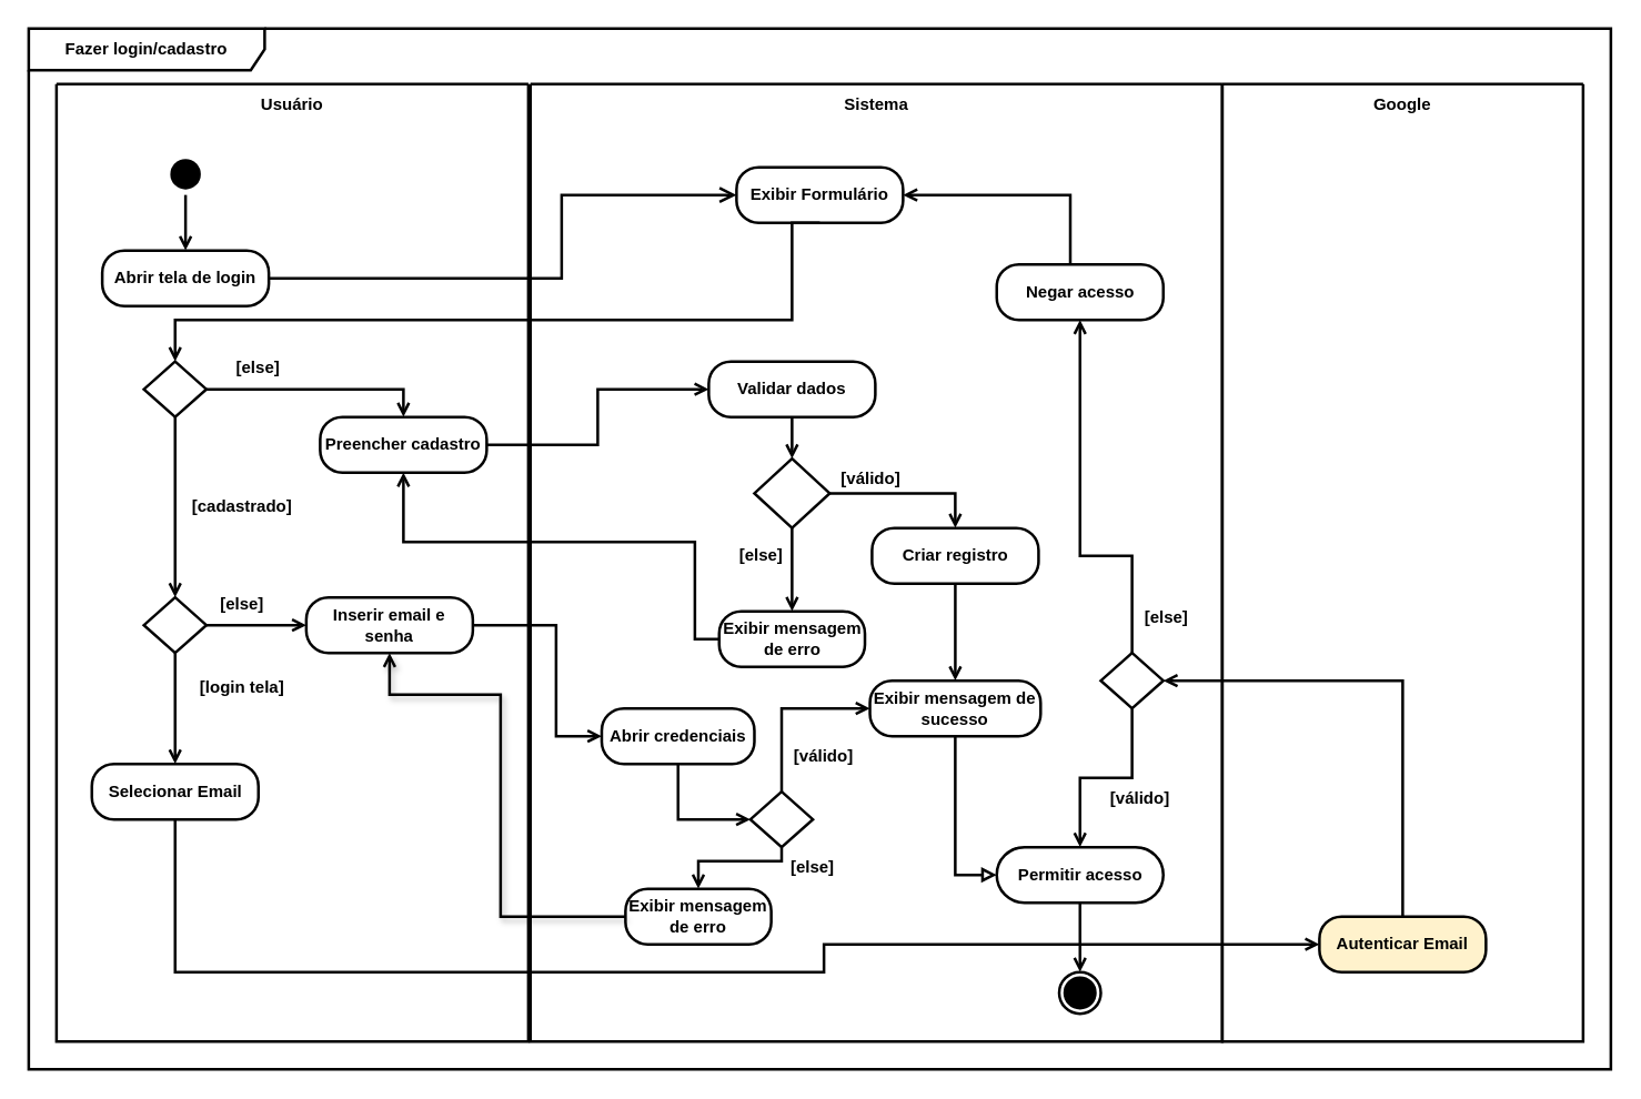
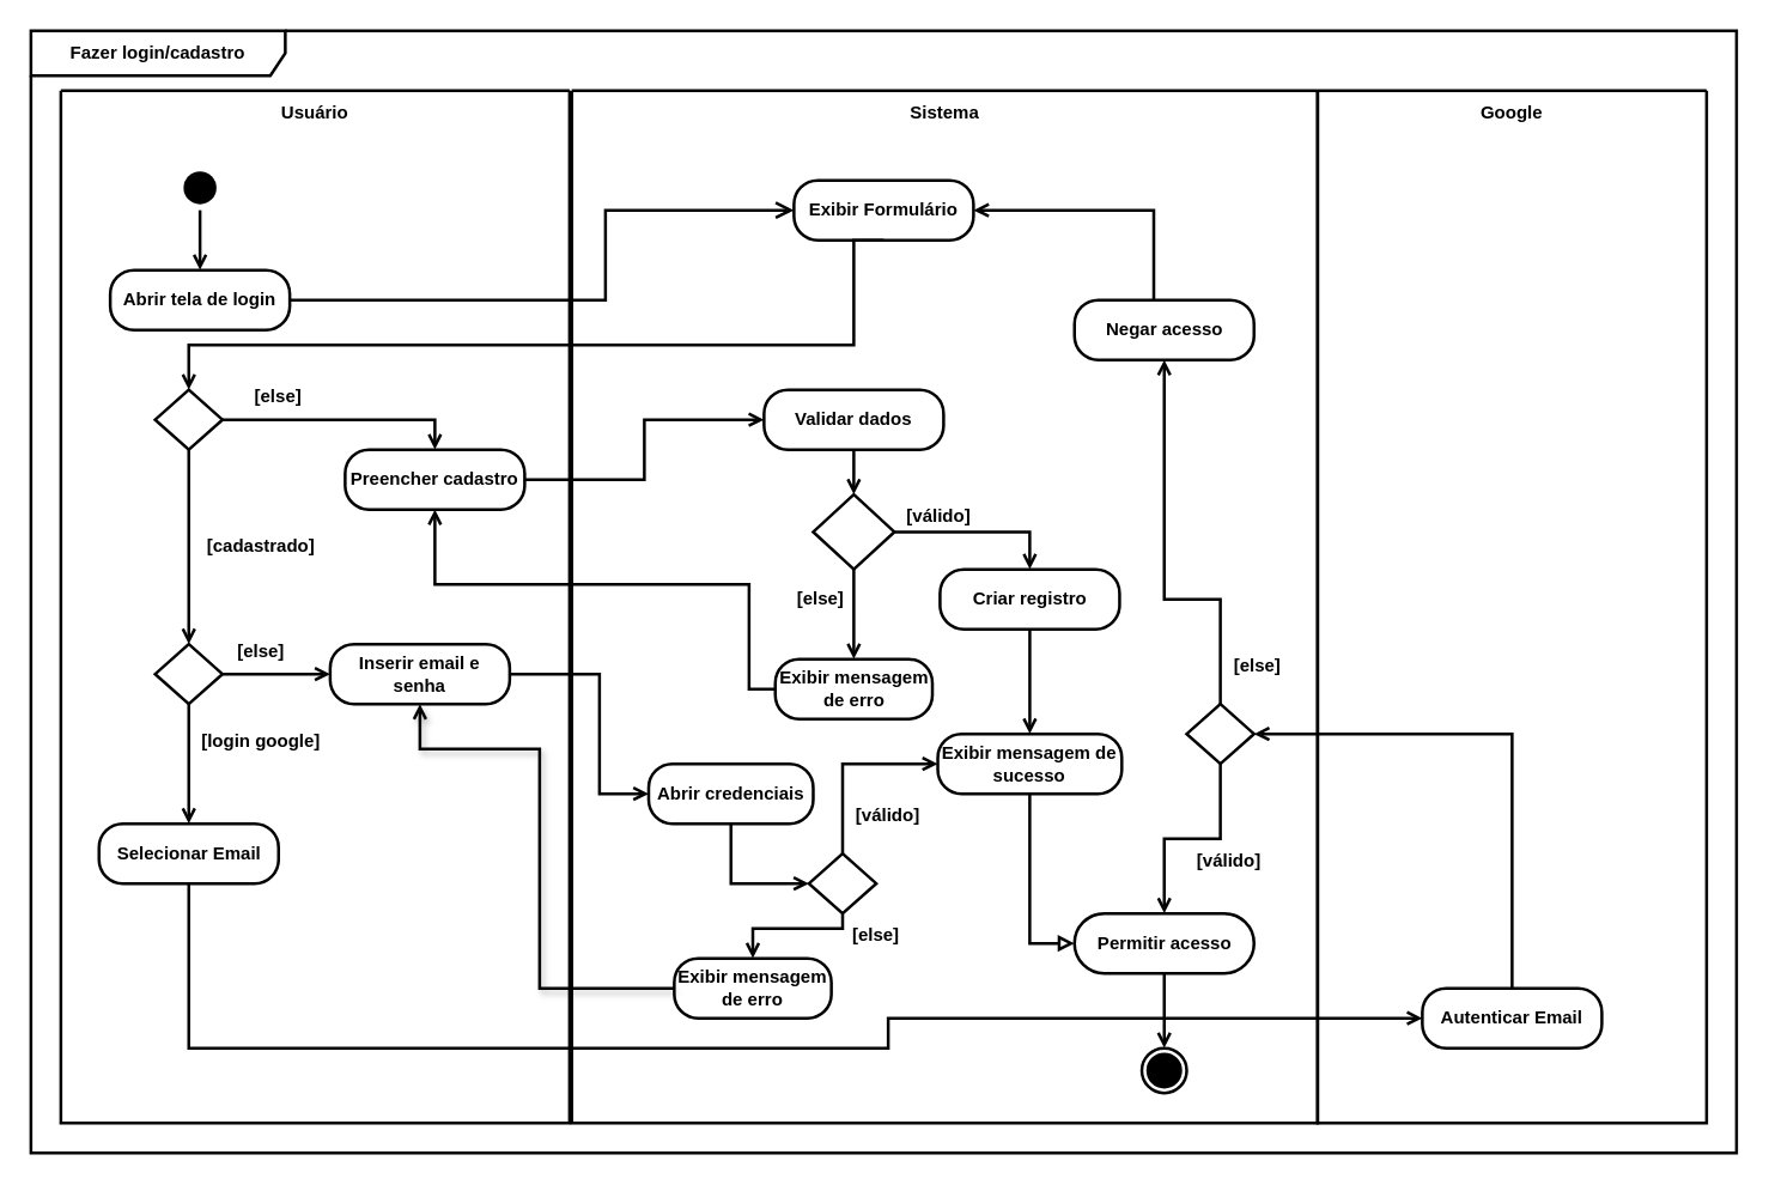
  <mxCell id="0" />
  <mxCell id="1" parent="0" />
  <mxCell id="2" value="Fazer login/cadastro" style="shape=umlFrame;whiteSpace=wrap;html=1;pointerEvents=0;width=170;height=30;fillColor=default;strokeWidth=2;fontStyle=1" vertex="1" parent="1"><mxGeometry x="20" y="20" width="1140" height="750" as="geometry" /></mxCell>
  <mxCell id="3" value="" style="swimlane;startSize=0;strokeWidth=2;fontStyle=1" vertex="1" parent="1"><mxGeometry x="40" y="60" width="340" height="690" as="geometry" /></mxCell>
  <mxCell id="4" value="Usuário" style="text;html=1;align=center;verticalAlign=middle;whiteSpace=wrap;rounded=0;direction=west;rotation=0;fontStyle=1;strokeWidth=2;" vertex="1" parent="3"><mxGeometry x="140" width="60" height="30" as="geometry" /></mxCell>
  <mxCell id="5" value="Abrir tela de login" style="rounded=1;whiteSpace=wrap;html=1;arcSize=40;strokeWidth=2;fontStyle=1" vertex="1" parent="3"><mxGeometry x="33" y="120" width="120" height="40" as="geometry" /></mxCell>
  <mxCell id="6" style="edgeStyle=orthogonalEdgeStyle;rounded=0;orthogonalLoop=1;jettySize=auto;html=1;entryX=0.5;entryY=0;entryDx=0;entryDy=0;endArrow=open;endFill=0;strokeWidth=2;fontStyle=1" edge="1" parent="3" source="7" target="5"><mxGeometry relative="1" as="geometry"><mxPoint x="168" y="80" as="sourcePoint" /></mxGeometry></mxCell>
  <mxCell id="7" value="" style="ellipse;html=1;shape=startState;fillColor=light-dark(#000000,#000000);strokeColor=none;strokeWidth=2;fontStyle=1" vertex="1" parent="3"><mxGeometry x="78" y="50" width="30" height="30" as="geometry" /></mxCell>
  <mxCell id="8" style="edgeStyle=orthogonalEdgeStyle;rounded=0;orthogonalLoop=1;jettySize=auto;html=1;exitX=0.5;exitY=1;exitDx=0;exitDy=0;strokeWidth=2;fontStyle=1;endArrow=open;endFill=0;" edge="1" parent="3" source="9" target="15"><mxGeometry relative="1" as="geometry" /></mxCell>
  <mxCell id="9" value="" style="rhombus;whiteSpace=wrap;html=1;fontStyle=1;strokeWidth=2;container=0;" vertex="1" parent="3"><mxGeometry x="63" y="200" width="45" height="40" as="geometry" /></mxCell>
  <mxCell id="10" style="edgeStyle=orthogonalEdgeStyle;rounded=0;orthogonalLoop=1;jettySize=auto;html=1;exitX=1;exitY=0.5;exitDx=0;exitDy=0;entryX=0.5;entryY=0;entryDx=0;entryDy=0;strokeWidth=2;fontStyle=1;endArrow=open;endFill=0;" edge="1" parent="3" source="9" target="11"><mxGeometry relative="1" as="geometry" /></mxCell>
  <mxCell id="11" value="Preencher cadastro" style="rounded=1;whiteSpace=wrap;html=1;arcSize=40;strokeWidth=2;fontStyle=1" vertex="1" parent="3"><mxGeometry x="190" y="240" width="120" height="40" as="geometry" /></mxCell>
  <mxCell id="12" value="Selecionar Email" style="rounded=1;whiteSpace=wrap;html=1;arcSize=40;strokeWidth=2;fontStyle=1" vertex="1" parent="3"><mxGeometry x="25.5" y="490" width="120" height="40" as="geometry" /></mxCell>
  <mxCell id="13" style="edgeStyle=orthogonalEdgeStyle;rounded=0;orthogonalLoop=1;jettySize=auto;html=1;exitX=0.5;exitY=1;exitDx=0;exitDy=0;entryX=0.5;entryY=0;entryDx=0;entryDy=0;strokeWidth=2;fontStyle=1;endArrow=open;endFill=0;" edge="1" parent="3" source="15" target="12"><mxGeometry relative="1" as="geometry"><mxPoint x="85.5" y="479" as="targetPoint" /></mxGeometry></mxCell>
  <mxCell id="14" style="edgeStyle=orthogonalEdgeStyle;rounded=0;orthogonalLoop=1;jettySize=auto;html=1;exitX=1;exitY=0.5;exitDx=0;exitDy=0;entryX=0;entryY=0.5;entryDx=0;entryDy=0;strokeWidth=2;fontStyle=1;endArrow=open;endFill=0;" edge="1" parent="3" source="15" target="18"><mxGeometry relative="1" as="geometry" /></mxCell>
  <mxCell id="15" value="" style="rhombus;whiteSpace=wrap;html=1;fontStyle=1;strokeWidth=2;container=0;" vertex="1" parent="3"><mxGeometry x="63" y="370" width="45" height="40" as="geometry" /></mxCell>
  <mxCell id="16" value="[else]" style="text;html=1;align=center;verticalAlign=middle;resizable=0;points=[];autosize=1;strokeColor=none;fillColor=none;fontStyle=1;strokeWidth=2;" vertex="1" parent="3"><mxGeometry x="120" y="190" width="50" height="30" as="geometry" /></mxCell>
  <mxCell id="17" value="[cadastrado]" style="text;html=1;align=center;verticalAlign=middle;whiteSpace=wrap;rounded=0;fontStyle=1;strokeWidth=2;" vertex="1" parent="3"><mxGeometry x="104" y="290" width="60" height="30" as="geometry" /></mxCell>
  <mxCell id="18" value="Inserir email e senha" style="rounded=1;whiteSpace=wrap;html=1;arcSize=40;strokeWidth=2;fontStyle=1" vertex="1" parent="3"><mxGeometry x="180" y="370" width="120" height="40" as="geometry" /></mxCell>
- <mxCell id="19" value="[login tela]" style="text;html=1;align=center;verticalAlign=middle;whiteSpace=wrap;rounded=0;fontStyle=1;strokeWidth=2;" vertex="1" parent="3"><mxGeometry x="88" y="420" width="92" height="30" as="geometry" /></mxCell>
+ <mxCell id="19" value="[login google]" style="text;html=1;align=center;verticalAlign=middle;whiteSpace=wrap;rounded=0;fontStyle=1;strokeWidth=2;" vertex="1" parent="3"><mxGeometry x="88" y="420" width="92" height="30" as="geometry" /></mxCell>
  <mxCell id="20" value="[else]" style="text;html=1;align=center;verticalAlign=middle;whiteSpace=wrap;rounded=0;fontStyle=1;strokeWidth=2;" vertex="1" parent="3"><mxGeometry x="88" y="360" width="92" height="30" as="geometry" /></mxCell>
  <mxCell id="21" value="" style="swimlane;startSize=0;strokeWidth=2;fontStyle=1" vertex="1" parent="1"><mxGeometry x="381.5" y="60" width="498.5" height="690" as="geometry" /></mxCell>
  <mxCell id="22" value="Sistema" style="text;html=1;align=center;verticalAlign=middle;whiteSpace=wrap;rounded=0;rotation=0;fontStyle=1;strokeWidth=2;" vertex="1" parent="21"><mxGeometry x="219.25" width="60" height="30" as="geometry" /></mxCell>
  <mxCell id="23" value="Exibir Formulário" style="rounded=1;whiteSpace=wrap;html=1;arcSize=40;strokeWidth=2;fontStyle=1" vertex="1" parent="21"><mxGeometry x="148.5" y="60" width="120" height="40" as="geometry" /></mxCell>
  <mxCell id="24" style="edgeStyle=orthogonalEdgeStyle;rounded=0;orthogonalLoop=1;jettySize=auto;html=1;exitX=0.5;exitY=1;exitDx=0;exitDy=0;entryX=0.5;entryY=0;entryDx=0;entryDy=0;strokeWidth=2;fontStyle=1;endArrow=open;endFill=0;" edge="1" parent="21" source="25" target="28"><mxGeometry relative="1" as="geometry" /></mxCell>
  <mxCell id="25" value="Validar dados" style="rounded=1;whiteSpace=wrap;html=1;arcSize=40;strokeWidth=2;fontStyle=1" vertex="1" parent="21"><mxGeometry x="128.5" y="200" width="120" height="40" as="geometry" /></mxCell>
  <mxCell id="26" style="edgeStyle=orthogonalEdgeStyle;rounded=0;orthogonalLoop=1;jettySize=auto;html=1;exitX=1;exitY=0.5;exitDx=0;exitDy=0;entryX=0.5;entryY=0;entryDx=0;entryDy=0;strokeWidth=2;fontStyle=1;endArrow=open;endFill=0;" edge="1" parent="21" source="28" target="31"><mxGeometry relative="1" as="geometry" /></mxCell>
  <mxCell id="27" style="edgeStyle=orthogonalEdgeStyle;rounded=0;orthogonalLoop=1;jettySize=auto;html=1;exitX=0.5;exitY=1;exitDx=0;exitDy=0;entryX=0.5;entryY=0;entryDx=0;entryDy=0;strokeWidth=2;fontStyle=1;endArrow=open;endFill=0;" edge="1" parent="21" source="28" target="29"><mxGeometry relative="1" as="geometry" /></mxCell>
  <mxCell id="28" value="" style="rhombus;whiteSpace=wrap;html=1;strokeWidth=2;fontStyle=1" vertex="1" parent="21"><mxGeometry x="161.38" y="270" width="54.25" height="50" as="geometry" /></mxCell>
  <mxCell id="29" value="Exibir mensagem de erro" style="rounded=1;whiteSpace=wrap;html=1;arcSize=40;strokeWidth=2;fontStyle=1" vertex="1" parent="21"><mxGeometry x="136.01" y="380" width="105" height="40" as="geometry" /></mxCell>
  <mxCell id="30" style="edgeStyle=orthogonalEdgeStyle;rounded=0;orthogonalLoop=1;jettySize=auto;html=1;exitX=0.5;exitY=1;exitDx=0;exitDy=0;entryX=0.5;entryY=0;entryDx=0;entryDy=0;strokeWidth=2;fontStyle=1;endArrow=open;endFill=0;" edge="1" parent="21" source="31" target="35"><mxGeometry relative="1" as="geometry" /></mxCell>
  <mxCell id="31" value="Criar registro" style="rounded=1;whiteSpace=wrap;html=1;arcSize=40;strokeWidth=2;fontStyle=1" vertex="1" parent="21"><mxGeometry x="246.13" y="320" width="120" height="40" as="geometry" /></mxCell>
  <mxCell id="32" value="[else]" style="text;html=1;align=center;verticalAlign=middle;whiteSpace=wrap;rounded=0;fontStyle=1;strokeWidth=2;" vertex="1" parent="21"><mxGeometry x="136.01" y="325" width="60" height="30" as="geometry" /></mxCell>
  <mxCell id="33" value="[válido]" style="text;html=1;align=center;verticalAlign=middle;whiteSpace=wrap;rounded=0;fontStyle=1;strokeWidth=2;" vertex="1" parent="21"><mxGeometry x="215.63" y="270" width="60" height="30" as="geometry" /></mxCell>
  <mxCell id="34" style="edgeStyle=orthogonalEdgeStyle;rounded=0;orthogonalLoop=1;jettySize=auto;html=1;entryX=0;entryY=0.5;entryDx=0;entryDy=0;strokeWidth=2;fontStyle=1;endArrow=block;endFill=0;" edge="1" parent="21" source="35" target="36"><mxGeometry relative="1" as="geometry"><Array as="points"><mxPoint x="306" y="570" /></Array></mxGeometry></mxCell>
  <mxCell id="35" value="Exibir mensagem de sucesso" style="rounded=1;whiteSpace=wrap;html=1;arcSize=40;strokeWidth=2;fontStyle=1" vertex="1" parent="21"><mxGeometry x="244.63" y="430" width="123" height="40" as="geometry" /></mxCell>
  <mxCell id="36" value="Permitir acesso" style="rounded=1;whiteSpace=wrap;html=1;arcSize=50;strokeWidth=2;fontStyle=1" vertex="1" parent="21"><mxGeometry x="336" y="550" width="120" height="40" as="geometry" /></mxCell>
  <mxCell id="37" value="" style="ellipse;html=1;shape=endState;fillColor=light-dark(#000000,#000000);strokeColor=default;strokeWidth=2;fontStyle=1" vertex="1" parent="21"><mxGeometry x="381" y="640" width="30" height="30" as="geometry" /></mxCell>
  <mxCell id="38" style="edgeStyle=orthogonalEdgeStyle;rounded=0;orthogonalLoop=1;jettySize=auto;html=1;entryX=0.5;entryY=0;entryDx=0;entryDy=0;strokeWidth=2;fontStyle=1;endArrow=open;endFill=0;" edge="1" parent="21" source="36" target="37"><mxGeometry relative="1" as="geometry" /></mxCell>
- <mxCell id="39" value="Negar acesso" style="rounded=1;whiteSpace=wrap;html=1;arcSize=40;strokeWidth=2;fontStyle=1" vertex="1" parent="21"><mxGeometry x="336" y="130" width="120" height="40" as="geometry" /></mxCell>
+ <mxCell id="39" value="Negar acesso" style="rounded=1;whiteSpace=wrap;html=1;arcSize=40;strokeWidth=2;fontStyle=1" vertex="1" parent="21"><mxGeometry x="336" y="140" width="120" height="40" as="geometry" /></mxCell>
  <mxCell id="40" style="edgeStyle=orthogonalEdgeStyle;rounded=0;orthogonalLoop=1;jettySize=auto;html=1;entryX=1;entryY=0.5;entryDx=0;entryDy=0;strokeWidth=2;fontStyle=1;endArrow=open;endFill=0;" edge="1" parent="21" source="39" target="23"><mxGeometry relative="1" as="geometry"><Array as="points"><mxPoint x="389" y="80" /></Array></mxGeometry></mxCell>
  <mxCell id="41" style="edgeStyle=orthogonalEdgeStyle;rounded=0;orthogonalLoop=1;jettySize=auto;html=1;entryX=0.5;entryY=0;entryDx=0;entryDy=0;exitX=0.5;exitY=1;exitDx=0;exitDy=0;strokeWidth=2;fontStyle=1;endArrow=open;endFill=0;" edge="1" parent="21" source="42" target="36"><mxGeometry relative="1" as="geometry"><mxPoint x="283.13" y="570" as="sourcePoint" /></mxGeometry></mxCell>
  <mxCell id="42" value="" style="rhombus;whiteSpace=wrap;html=1;fontStyle=1;strokeWidth=2;container=0;" vertex="1" parent="21"><mxGeometry x="411" y="410" width="45" height="40" as="geometry" /></mxCell>
  <mxCell id="43" style="edgeStyle=orthogonalEdgeStyle;rounded=0;orthogonalLoop=1;jettySize=auto;html=1;entryX=0.5;entryY=1;entryDx=0;entryDy=0;strokeWidth=2;fontStyle=1;endArrow=open;endFill=0;" edge="1" parent="21" source="42" target="39"><mxGeometry relative="1" as="geometry"><Array as="points"><mxPoint x="434" y="340" /><mxPoint x="396" y="340" /></Array></mxGeometry></mxCell>
  <mxCell id="44" style="edgeStyle=orthogonalEdgeStyle;rounded=0;orthogonalLoop=1;jettySize=auto;html=1;exitX=0.5;exitY=1;exitDx=0;exitDy=0;entryX=0;entryY=0.5;entryDx=0;entryDy=0;strokeWidth=2;fontStyle=1;endArrow=open;endFill=0;" edge="1" parent="21" source="45" target="48"><mxGeometry relative="1" as="geometry" /></mxCell>
  <mxCell id="45" value="Abrir credenciais" style="rounded=1;whiteSpace=wrap;html=1;arcSize=40;strokeWidth=2;fontStyle=1" vertex="1" parent="21"><mxGeometry x="51.38" y="450" width="110" height="40" as="geometry" /></mxCell>
  <mxCell id="46" style="edgeStyle=orthogonalEdgeStyle;rounded=0;orthogonalLoop=1;jettySize=auto;html=1;exitX=0.5;exitY=0;exitDx=0;exitDy=0;entryX=0;entryY=0.5;entryDx=0;entryDy=0;strokeWidth=2;fontStyle=1;endArrow=open;endFill=0;" edge="1" parent="21" source="48" target="35"><mxGeometry relative="1" as="geometry" /></mxCell>
  <mxCell id="47" style="edgeStyle=orthogonalEdgeStyle;rounded=0;orthogonalLoop=1;jettySize=auto;html=1;exitX=0.5;exitY=1;exitDx=0;exitDy=0;entryX=0.5;entryY=0;entryDx=0;entryDy=0;strokeWidth=2;fontStyle=1;endArrow=open;endFill=0;" edge="1" parent="21" source="48" target="49"><mxGeometry relative="1" as="geometry"><Array as="points"><mxPoint x="181" y="560" /><mxPoint x="121" y="560" /></Array></mxGeometry></mxCell>
  <mxCell id="48" value="" style="rhombus;whiteSpace=wrap;html=1;fontStyle=1;strokeWidth=2;container=0;" vertex="1" parent="21"><mxGeometry x="158.5" y="510" width="45" height="40" as="geometry" /></mxCell>
  <mxCell id="49" value="Exibir mensagem de erro" style="rounded=1;whiteSpace=wrap;html=1;arcSize=40;strokeWidth=2;fontStyle=1" vertex="1" parent="21"><mxGeometry x="68.5" y="580" width="105" height="40" as="geometry" /></mxCell>
  <mxCell id="50" value="[válido]" style="text;html=1;align=center;verticalAlign=middle;whiteSpace=wrap;rounded=0;fontStyle=1;strokeWidth=2;" vertex="1" parent="21"><mxGeometry x="181.01" y="470" width="60" height="30" as="geometry" /></mxCell>
  <mxCell id="51" value="[else]" style="text;html=1;align=center;verticalAlign=middle;whiteSpace=wrap;rounded=0;fontStyle=1;strokeWidth=2;" vertex="1" parent="21"><mxGeometry x="173.5" y="550" width="60" height="30" as="geometry" /></mxCell>
  <mxCell id="52" value="[válido]" style="text;html=1;align=center;verticalAlign=middle;whiteSpace=wrap;rounded=0;fontStyle=1;strokeWidth=2;" vertex="1" parent="21"><mxGeometry x="409.5" y="500" width="60" height="30" as="geometry" /></mxCell>
  <mxCell id="53" value="[else]" style="text;html=1;align=center;verticalAlign=middle;whiteSpace=wrap;rounded=0;fontStyle=1;strokeWidth=2;" vertex="1" parent="21"><mxGeometry x="428.5" y="370" width="60" height="30" as="geometry" /></mxCell>
  <mxCell id="54" value="" style="edgeStyle=orthogonalEdgeStyle;html=1;verticalAlign=bottom;endArrow=open;endSize=8;rounded=0;entryX=0;entryY=0.5;entryDx=0;entryDy=0;strokeWidth=2;exitX=1;exitY=0.5;exitDx=0;exitDy=0;fontStyle=1" edge="1" parent="1" source="5" target="23"><mxGeometry relative="1" as="geometry"><mxPoint x="339" y="510" as="targetPoint" /><Array as="points"><mxPoint x="404" y="200" /><mxPoint x="404" y="140" /></Array><mxPoint x="280" y="210" as="sourcePoint" /></mxGeometry></mxCell>
  <mxCell id="55" style="edgeStyle=orthogonalEdgeStyle;rounded=0;orthogonalLoop=1;jettySize=auto;html=1;exitX=0.5;exitY=1;exitDx=0;exitDy=0;entryX=0.5;entryY=0;entryDx=0;entryDy=0;strokeWidth=2;fontStyle=1;endArrow=open;endFill=0;" edge="1" parent="1" source="23" target="9"><mxGeometry relative="1" as="geometry"><Array as="points"><mxPoint x="570" y="230" /><mxPoint x="126" y="230" /></Array></mxGeometry></mxCell>
  <mxCell id="56" value="" style="swimlane;startSize=0;strokeWidth=2;rounded=0;fontStyle=1" vertex="1" parent="1"><mxGeometry x="880" y="60" width="260" height="690" as="geometry" /></mxCell>
  <mxCell id="57" value="Google" style="text;html=1;align=center;verticalAlign=middle;whiteSpace=wrap;rounded=0;rotation=0;fontStyle=1;strokeWidth=2;" vertex="1" parent="56"><mxGeometry x="100" width="60" height="30" as="geometry" /></mxCell>
- <mxCell id="58" value="Autenticar Email" style="rounded=1;whiteSpace=wrap;html=1;arcSize=40;strokeWidth=2;fontStyle=1;fillColor=#fff2cc;" vertex="1" parent="56"><mxGeometry x="70" y="600" width="120" height="40" as="geometry" /></mxCell>
+ <mxCell id="58" value="Autenticar Email" style="rounded=1;whiteSpace=wrap;html=1;arcSize=40;strokeWidth=2;fontStyle=1" vertex="1" parent="56"><mxGeometry x="70" y="600" width="120" height="40" as="geometry" /></mxCell>
  <mxCell id="59" style="edgeStyle=orthogonalEdgeStyle;rounded=0;orthogonalLoop=1;jettySize=auto;html=1;exitX=0.5;exitY=1;exitDx=0;exitDy=0;entryX=0;entryY=0.5;entryDx=0;entryDy=0;strokeWidth=2;fontStyle=1;endArrow=open;endFill=0;" edge="1" parent="1" source="12" target="58"><mxGeometry relative="1" as="geometry"><Array as="points"><mxPoint x="126" y="700" /><mxPoint x="593" y="700" /><mxPoint x="593" y="680" /></Array></mxGeometry></mxCell>
  <mxCell id="60" style="edgeStyle=orthogonalEdgeStyle;rounded=0;orthogonalLoop=1;jettySize=auto;html=1;entryX=1;entryY=0.5;entryDx=0;entryDy=0;strokeWidth=2;fontStyle=1;endArrow=open;endFill=0;" edge="1" parent="1" source="58" target="42"><mxGeometry relative="1" as="geometry"><Array as="points"><mxPoint x="1010" y="490" /></Array></mxGeometry></mxCell>
  <mxCell id="61" style="edgeStyle=orthogonalEdgeStyle;rounded=0;orthogonalLoop=1;jettySize=auto;html=1;exitX=1;exitY=0.5;exitDx=0;exitDy=0;strokeWidth=2;fontStyle=1;endArrow=open;endFill=0;" edge="1" parent="1" source="11" target="25"><mxGeometry relative="1" as="geometry" /></mxCell>
  <mxCell id="62" style="edgeStyle=orthogonalEdgeStyle;rounded=0;orthogonalLoop=1;jettySize=auto;html=1;exitX=0;exitY=0.5;exitDx=0;exitDy=0;entryX=0.5;entryY=1;entryDx=0;entryDy=0;strokeWidth=2;fontStyle=1;endArrow=open;endFill=0;" edge="1" parent="1" source="29" target="11"><mxGeometry relative="1" as="geometry"><Array as="points"><mxPoint x="500" y="460" /><mxPoint x="500" y="390" /><mxPoint x="290" y="390" /></Array></mxGeometry></mxCell>
  <mxCell id="63" style="edgeStyle=orthogonalEdgeStyle;rounded=0;orthogonalLoop=1;jettySize=auto;html=1;exitX=1;exitY=0.5;exitDx=0;exitDy=0;entryX=0;entryY=0.5;entryDx=0;entryDy=0;strokeWidth=2;fontStyle=1;endArrow=open;endFill=0;" edge="1" parent="1" source="18" target="45"><mxGeometry relative="1" as="geometry"><Array as="points"><mxPoint x="400" y="450" /><mxPoint x="400" y="530" /></Array></mxGeometry></mxCell>
  <mxCell id="64" style="edgeStyle=orthogonalEdgeStyle;rounded=0;orthogonalLoop=1;jettySize=auto;html=1;exitX=0;exitY=0.5;exitDx=0;exitDy=0;entryX=0.5;entryY=1;entryDx=0;entryDy=0;shadow=1;jumpStyle=none;jumpSize=24;strokeWidth=2;fontStyle=1;endArrow=open;endFill=0;" edge="1" parent="1" source="49" target="18"><mxGeometry relative="1" as="geometry"><Array as="points"><mxPoint x="360" y="660" /><mxPoint x="360" y="500" /><mxPoint x="280" y="500" /></Array></mxGeometry></mxCell>
